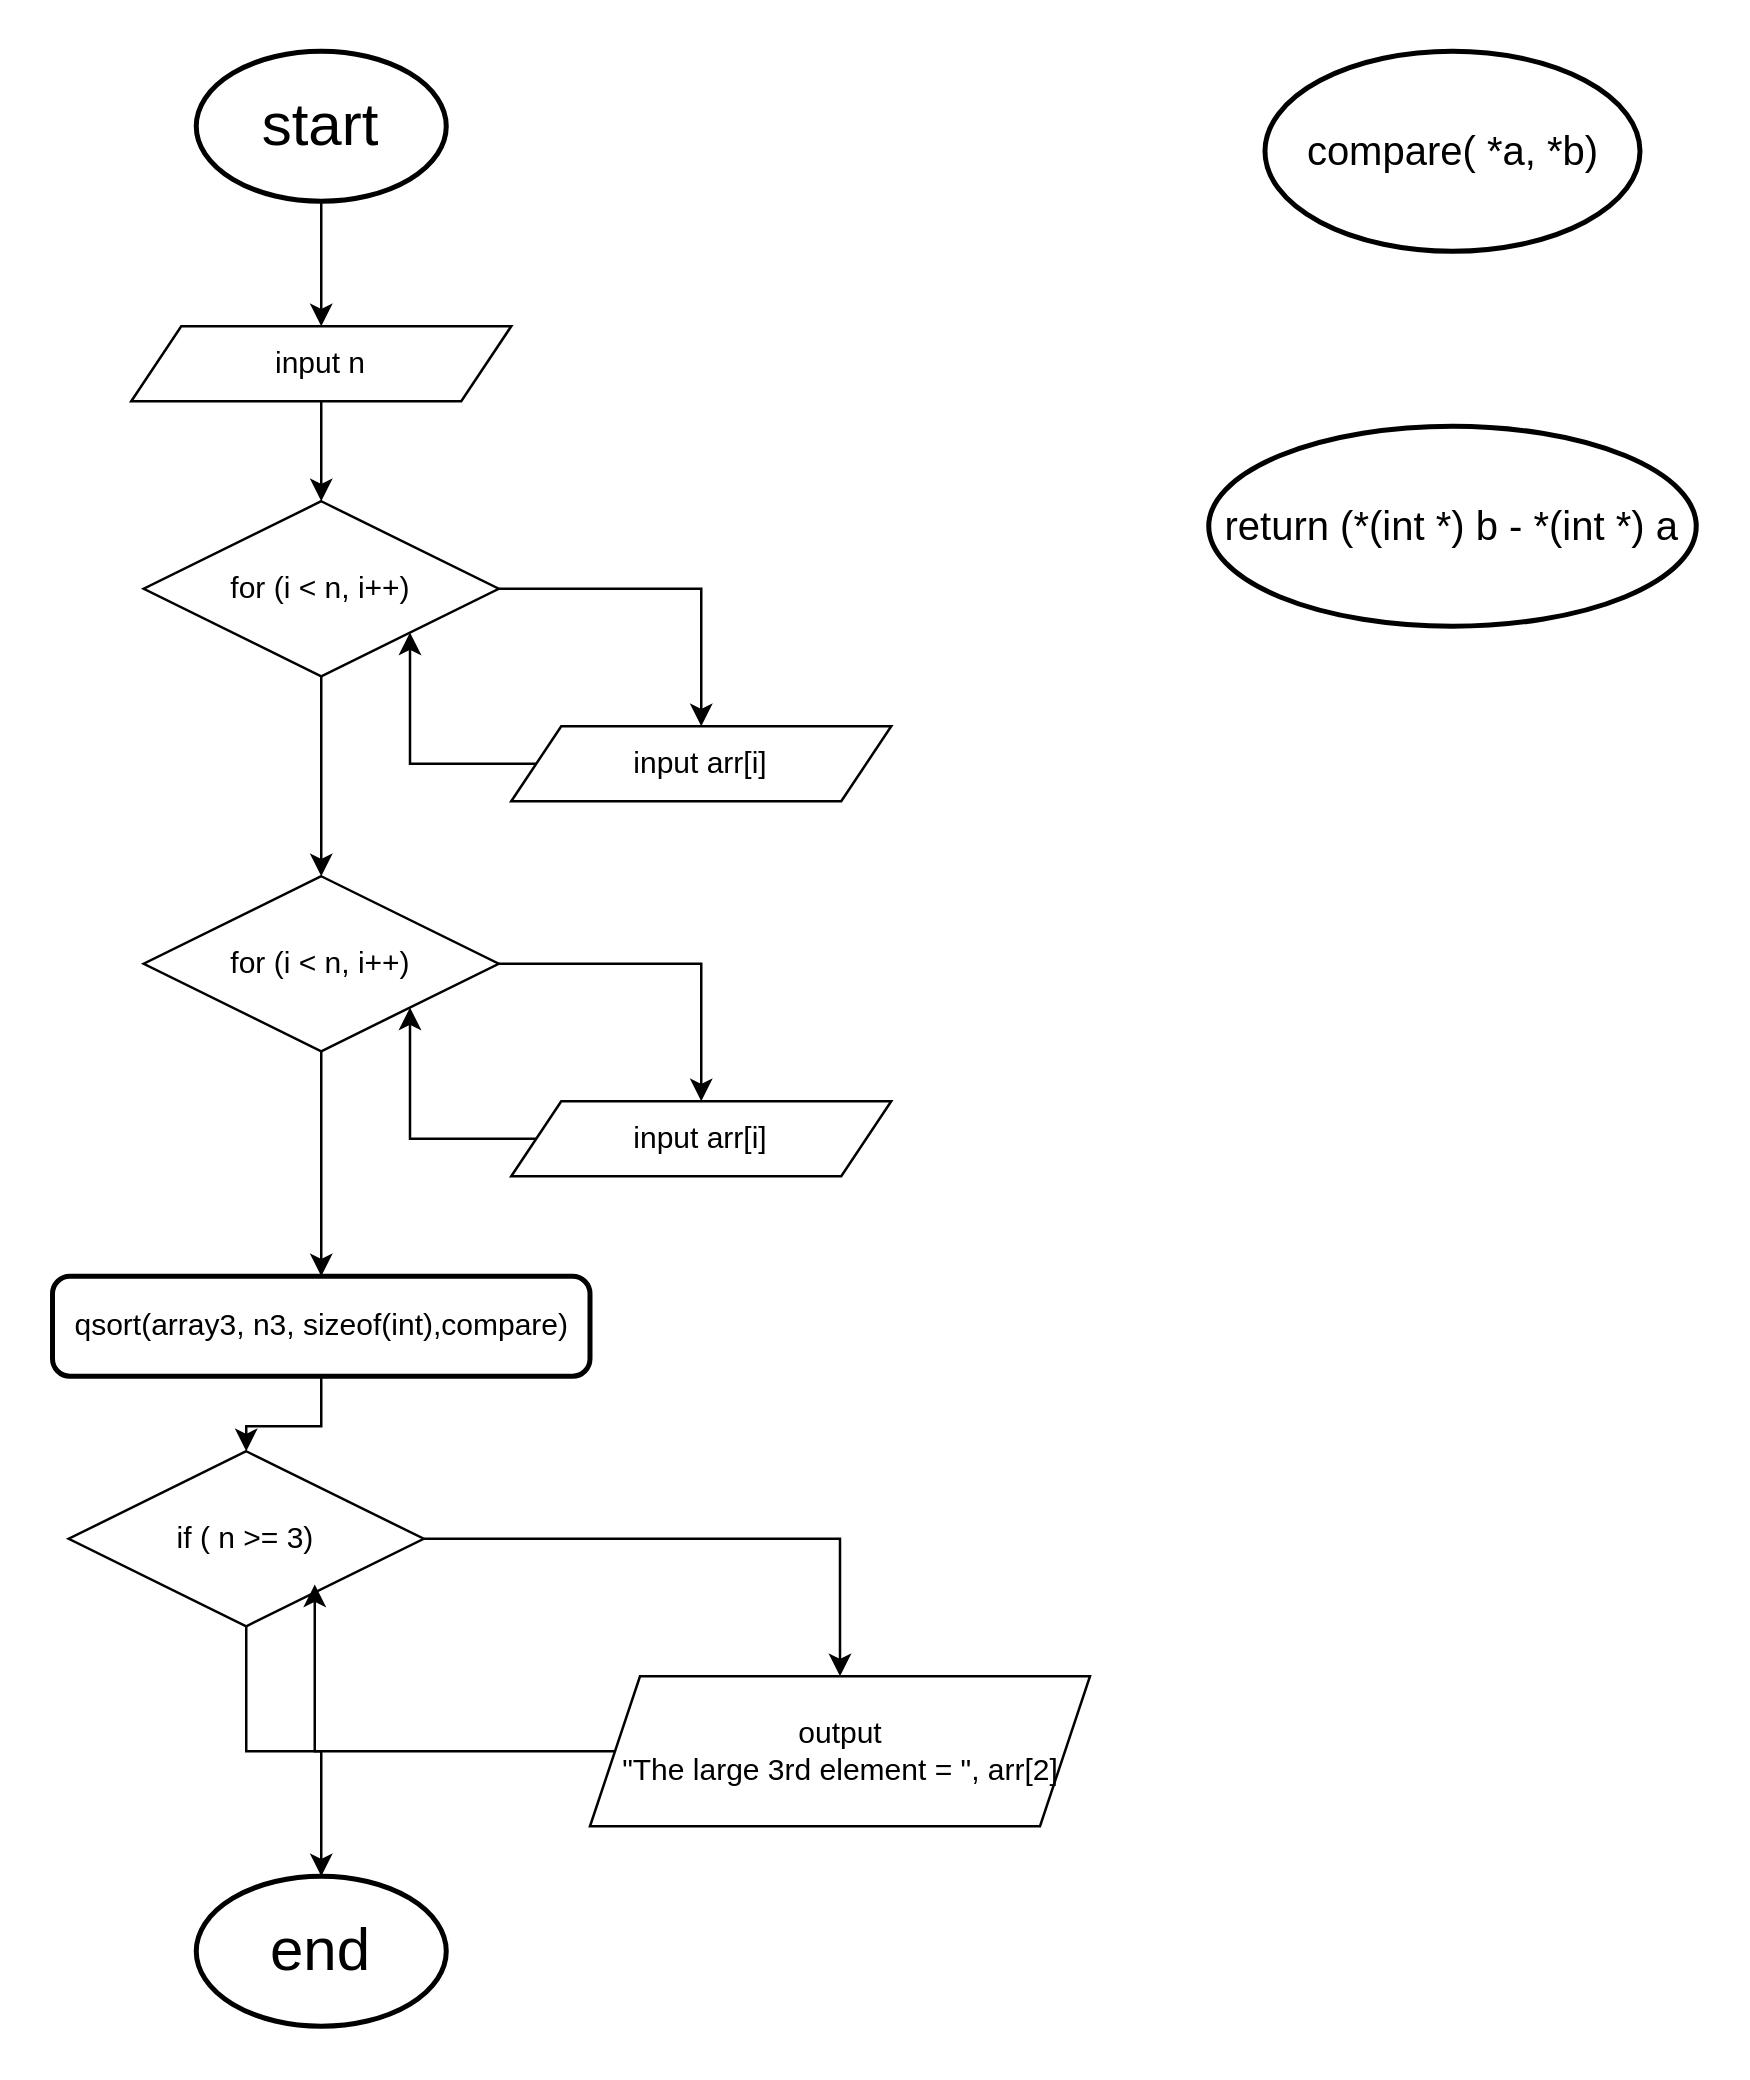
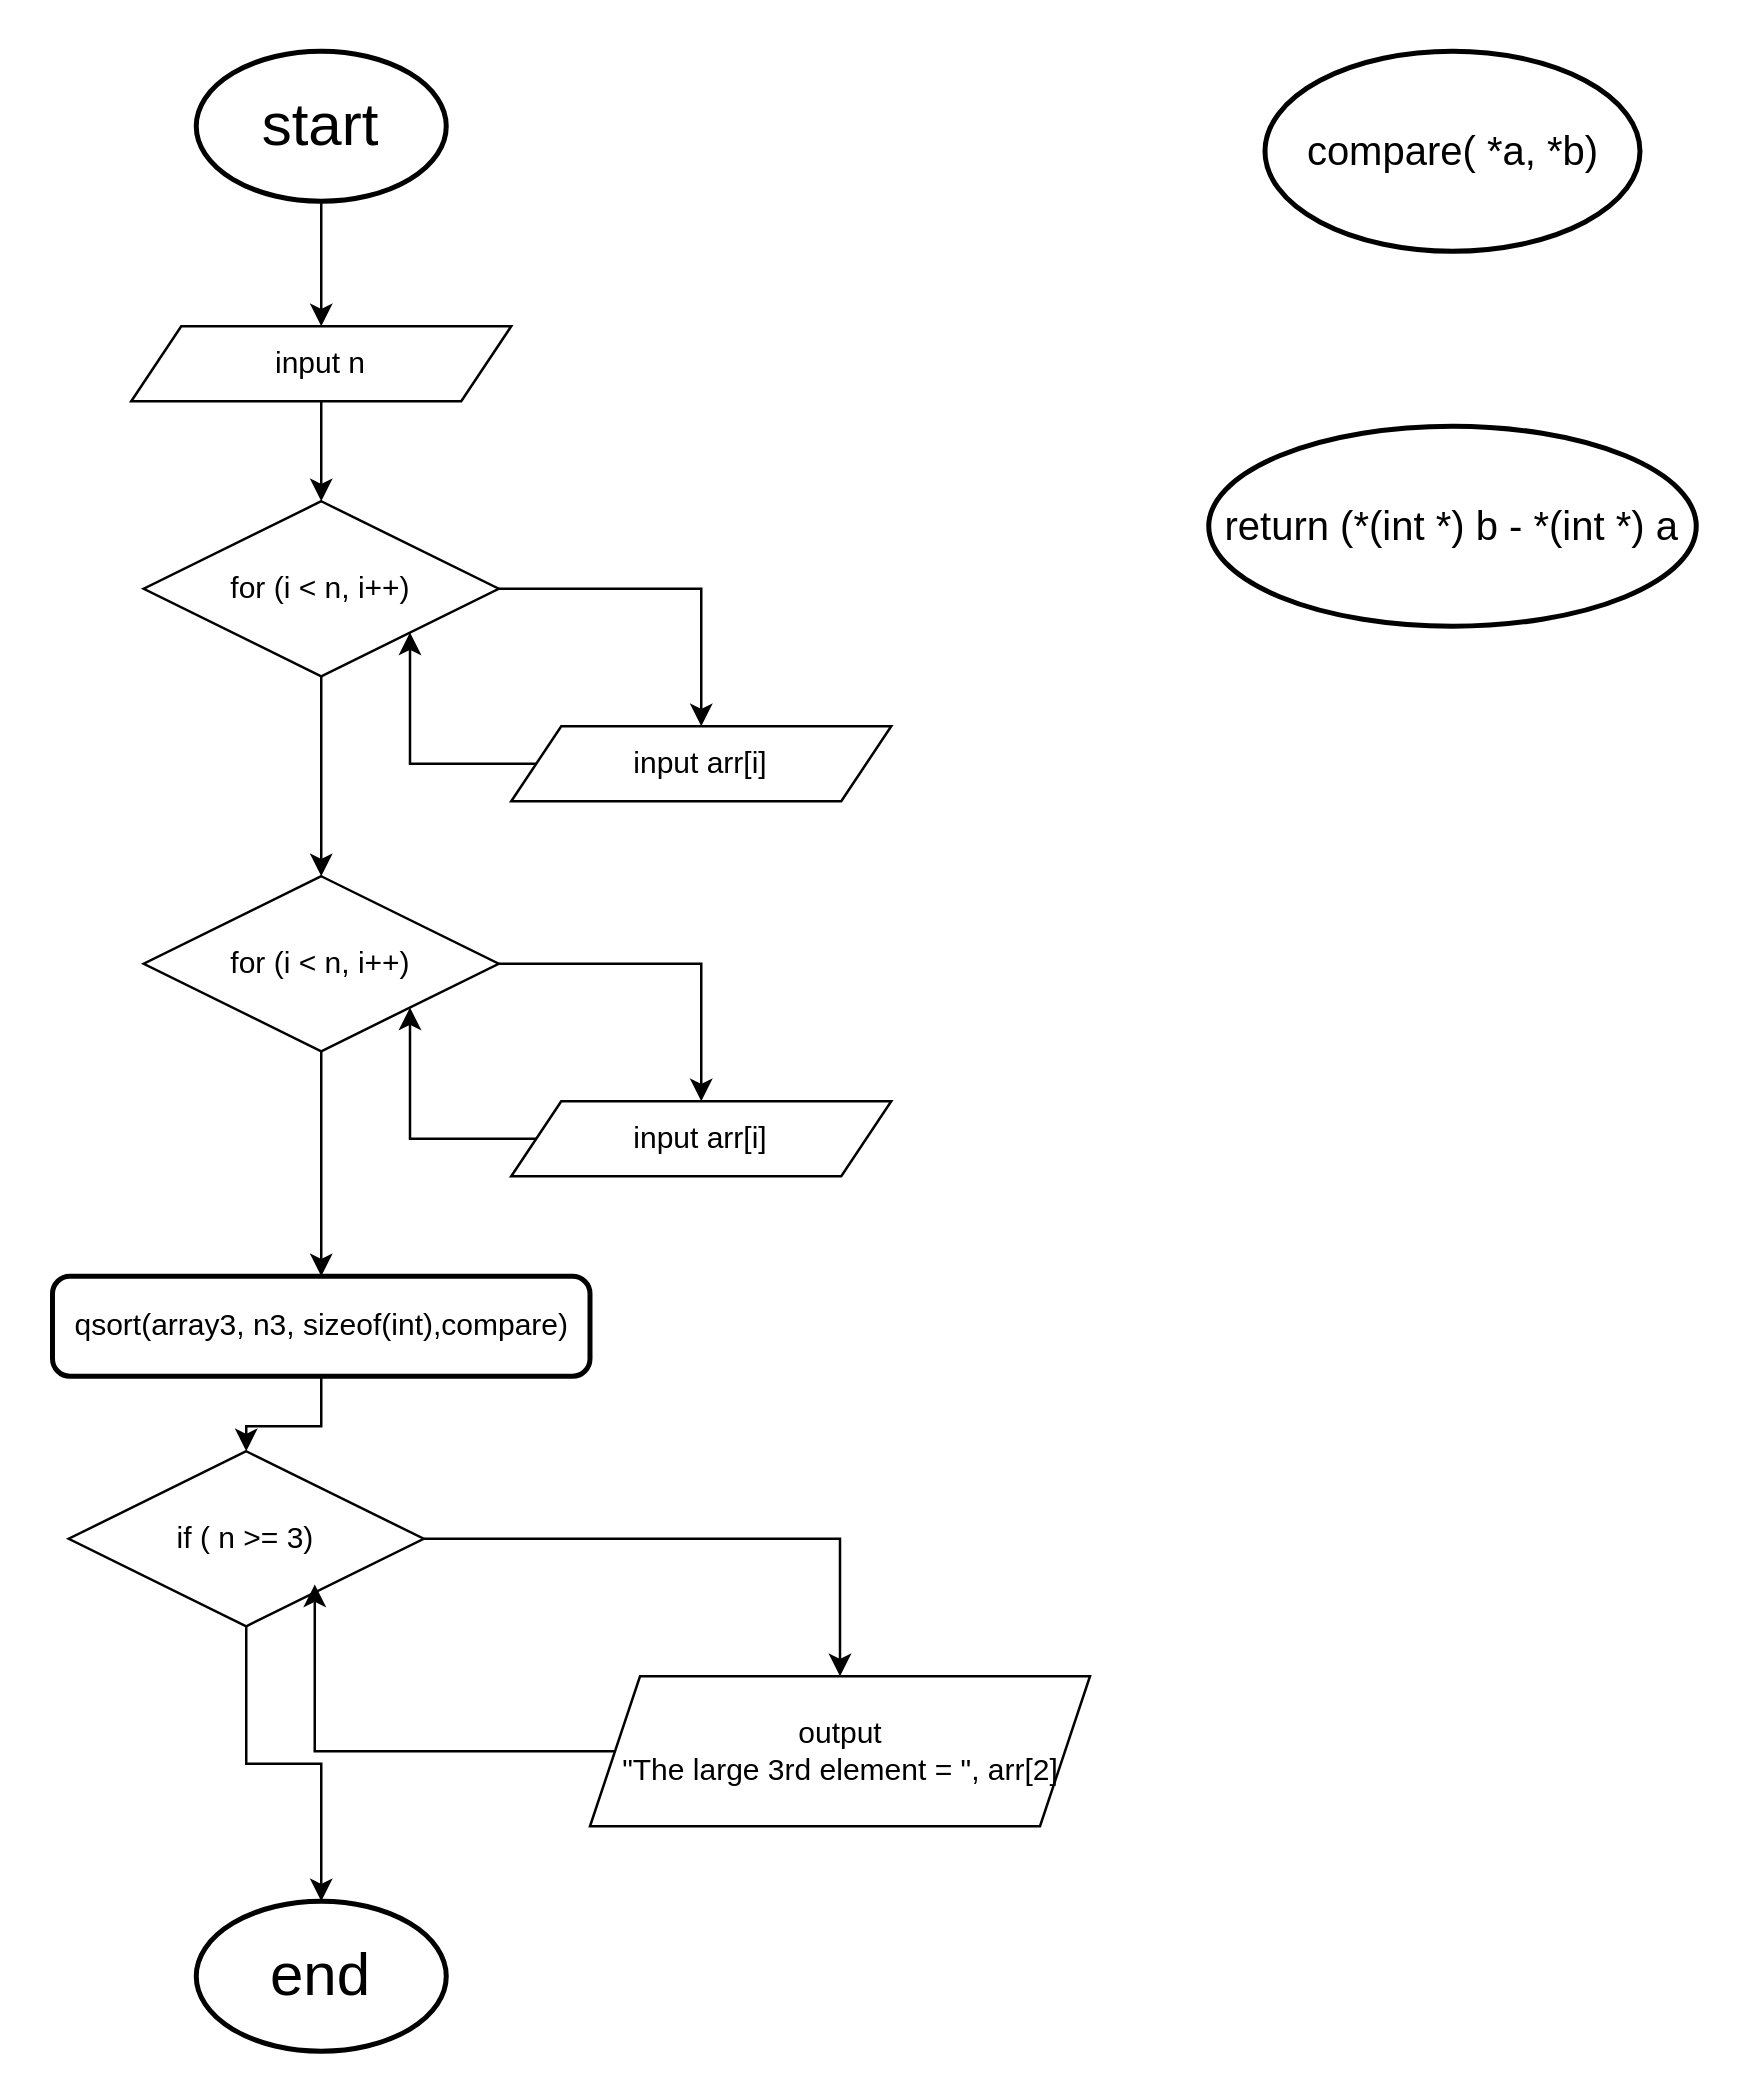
  <mxCell id="0" />
  <mxCell id="1" parent="0" />
  <mxCell id="2" style="edgeStyle=orthogonalEdgeStyle;rounded=0;orthogonalLoop=1;jettySize=auto;html=1;entryX=0.5;entryY=0;entryDx=0;entryDy=0;" edge="1" parent="1" source="3" target="9"><mxGeometry relative="1" as="geometry" /></mxCell>
  <mxCell id="3" value="&lt;font style=&quot;font-size: 24px;&quot;&gt;start&lt;/font&gt;" style="strokeWidth=2;html=1;shape=mxgraph.flowchart.start_1;whiteSpace=wrap;" vertex="1" parent="1"><mxGeometry x="78" y="20" width="100" height="60" as="geometry" /></mxCell>
- <mxCell id="4" value="&lt;font style=&quot;font-size: 24px;&quot;&gt;end&lt;/font&gt;" style="strokeWidth=2;html=1;shape=mxgraph.flowchart.start_1;whiteSpace=wrap;" vertex="1" parent="1"><mxGeometry x="78" y="750" width="100" height="60" as="geometry" /></mxCell>
+ <mxCell id="4" value="&lt;font style=&quot;font-size: 24px;&quot;&gt;end&lt;/font&gt;" style="strokeWidth=2;html=1;shape=mxgraph.flowchart.start_1;whiteSpace=wrap;" vertex="1" parent="1"><mxGeometry x="78" y="760" width="100" height="60" as="geometry" /></mxCell>
  <mxCell id="5" style="edgeStyle=orthogonalEdgeStyle;rounded=0;orthogonalLoop=1;jettySize=auto;html=1;entryX=0.5;entryY=0;entryDx=0;entryDy=0;" edge="1" parent="1" source="7" target="11"><mxGeometry relative="1" as="geometry" /></mxCell>
  <mxCell id="6" style="edgeStyle=orthogonalEdgeStyle;rounded=0;orthogonalLoop=1;jettySize=auto;html=1;entryX=0.5;entryY=0;entryDx=0;entryDy=0;" edge="1" parent="1" source="7" target="14"><mxGeometry relative="1" as="geometry" /></mxCell>
  <mxCell id="7" value="for (i &amp;lt; n, i++)" style="rhombus;whiteSpace=wrap;html=1;" vertex="1" parent="1"><mxGeometry x="57" y="200" width="142" height="70" as="geometry" /></mxCell>
  <mxCell id="8" style="edgeStyle=orthogonalEdgeStyle;rounded=0;orthogonalLoop=1;jettySize=auto;html=1;entryX=0.5;entryY=0;entryDx=0;entryDy=0;" edge="1" parent="1" source="9" target="7"><mxGeometry relative="1" as="geometry" /></mxCell>
  <mxCell id="9" value="input n" style="shape=parallelogram;perimeter=parallelogramPerimeter;whiteSpace=wrap;html=1;fixedSize=1;" vertex="1" parent="1"><mxGeometry x="52" y="130" width="152" height="30" as="geometry" /></mxCell>
  <mxCell id="10" style="edgeStyle=orthogonalEdgeStyle;rounded=0;orthogonalLoop=1;jettySize=auto;html=1;entryX=1;entryY=1;entryDx=0;entryDy=0;" edge="1" parent="1" source="11" target="7"><mxGeometry relative="1" as="geometry" /></mxCell>
  <mxCell id="11" value="input arr[i]" style="shape=parallelogram;perimeter=parallelogramPerimeter;whiteSpace=wrap;html=1;fixedSize=1;" vertex="1" parent="1"><mxGeometry x="204" y="290" width="152" height="30" as="geometry" /></mxCell>
  <mxCell id="12" style="edgeStyle=orthogonalEdgeStyle;rounded=0;orthogonalLoop=1;jettySize=auto;html=1;entryX=0.5;entryY=0;entryDx=0;entryDy=0;" edge="1" parent="1" source="14" target="16"><mxGeometry relative="1" as="geometry" /></mxCell>
  <mxCell id="13" style="edgeStyle=orthogonalEdgeStyle;rounded=0;orthogonalLoop=1;jettySize=auto;html=1;entryX=0.5;entryY=0;entryDx=0;entryDy=0;" edge="1" parent="1" source="14" target="18"><mxGeometry relative="1" as="geometry" /></mxCell>
  <mxCell id="14" value="for (i &amp;lt; n, i++)" style="rhombus;whiteSpace=wrap;html=1;" vertex="1" parent="1"><mxGeometry x="57" y="350" width="142" height="70" as="geometry" /></mxCell>
  <mxCell id="15" style="edgeStyle=orthogonalEdgeStyle;rounded=0;orthogonalLoop=1;jettySize=auto;html=1;entryX=1;entryY=1;entryDx=0;entryDy=0;" edge="1" parent="1" source="16" target="14"><mxGeometry relative="1" as="geometry" /></mxCell>
  <mxCell id="16" value="input arr[i]" style="shape=parallelogram;perimeter=parallelogramPerimeter;whiteSpace=wrap;html=1;fixedSize=1;" vertex="1" parent="1"><mxGeometry x="204" y="440" width="152" height="30" as="geometry" /></mxCell>
  <mxCell id="17" style="edgeStyle=orthogonalEdgeStyle;rounded=0;orthogonalLoop=1;jettySize=auto;html=1;entryX=0.5;entryY=0;entryDx=0;entryDy=0;" edge="1" parent="1" source="18" target="20"><mxGeometry relative="1" as="geometry" /></mxCell>
  <mxCell id="18" value="qsort(array3, n3, sizeof(int),compare)" style="rounded=1;whiteSpace=wrap;html=1;absoluteArcSize=1;arcSize=14;strokeWidth=2;" vertex="1" parent="1"><mxGeometry x="20.5" y="510" width="215" height="40" as="geometry" /></mxCell>
  <mxCell id="19" style="edgeStyle=orthogonalEdgeStyle;rounded=0;orthogonalLoop=1;jettySize=auto;html=1;entryX=0.5;entryY=0;entryDx=0;entryDy=0;" edge="1" parent="1" source="20" target="21"><mxGeometry relative="1" as="geometry" /></mxCell>
  <mxCell id="20" value="if ( n &amp;gt;= 3)" style="rhombus;whiteSpace=wrap;html=1;" vertex="1" parent="1"><mxGeometry x="27" y="580" width="142" height="70" as="geometry" /></mxCell>
  <mxCell id="21" value="output&lt;div&gt;&quot;The large 3rd element = &quot;, arr[2]&lt;/div&gt;" style="shape=parallelogram;perimeter=parallelogramPerimeter;whiteSpace=wrap;html=1;fixedSize=1;" vertex="1" parent="1"><mxGeometry x="235.5" y="670" width="200" height="60" as="geometry" /></mxCell>
  <mxCell id="22" style="edgeStyle=orthogonalEdgeStyle;rounded=0;orthogonalLoop=1;jettySize=auto;html=1;entryX=0.693;entryY=0.761;entryDx=0;entryDy=0;entryPerimeter=0;" edge="1" parent="1" source="21" target="20"><mxGeometry relative="1" as="geometry" /></mxCell>
  <mxCell id="23" style="edgeStyle=orthogonalEdgeStyle;rounded=0;orthogonalLoop=1;jettySize=auto;html=1;entryX=0.5;entryY=0;entryDx=0;entryDy=0;entryPerimeter=0;" edge="1" parent="1" source="20" target="4"><mxGeometry relative="1" as="geometry" /></mxCell>
  <mxCell id="24" value="&lt;font style=&quot;font-size: 16px;&quot;&gt;compare( *a, *b)&lt;/font&gt;" style="strokeWidth=2;html=1;shape=mxgraph.flowchart.start_1;whiteSpace=wrap;" vertex="1" parent="1"><mxGeometry x="505.5" y="20" width="150" height="80" as="geometry" /></mxCell>
  <mxCell id="25" value="&lt;font style=&quot;font-size: 16px;&quot;&gt;return (*(int *) b - *(int *) a&lt;/font&gt;" style="strokeWidth=2;html=1;shape=mxgraph.flowchart.start_1;whiteSpace=wrap;" vertex="1" parent="1"><mxGeometry x="483" y="170" width="195" height="80" as="geometry" /></mxCell>
